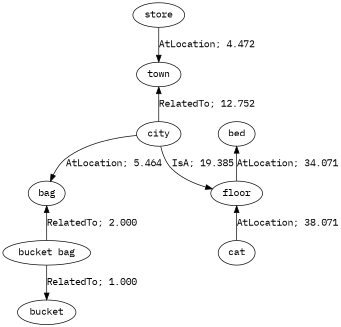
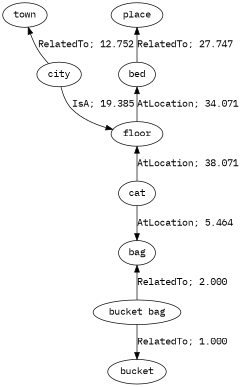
  digraph {
    fontname="IBM Plex Mono"
    node [fontname="IBM Plex Mono"]
    edge [dir=back fontname="IBM Plex Mono"]
-   n1 [label=store]
    n2 [label=town]
    n3 [label=city]
    n4 [label=floor]
+   n5 [label=place]
    n6 [label=bed]
    n7 [label=cat]
    n8 [label=bag]
    n9 [label="bucket bag"]
    n10 [label=bucket]
-   n1 -> n2 [dir=forward label="AtLocation; 4.472" weight=4.472]
    n2 -> n3 [label="RelatedTo; 12.752" weight=12.752]
    n3 -> n4 [dir=forward label="IsA; 19.385" weight=19.385]
    n4 -> n7 [label="AtLocation; 38.071" weight=38.071]
+   n5 -> n6 [label="RelatedTo; 27.747" weight=27.747]
    n6 -> n4 [label="AtLocation; 34.071" weight=34.071]
-   n3 -> n8 [dir=forward label="AtLocation; 5.464" weight=5.464]
+   n7 -> n8 [dir=forward label="AtLocation; 5.464" weight=5.464]
    n8 -> n9 [label="RelatedTo; 2.000" weight=2.000]
    n9 -> n10 [dir=forward label="RelatedTo; 1.000" weight=1.000]
  }
